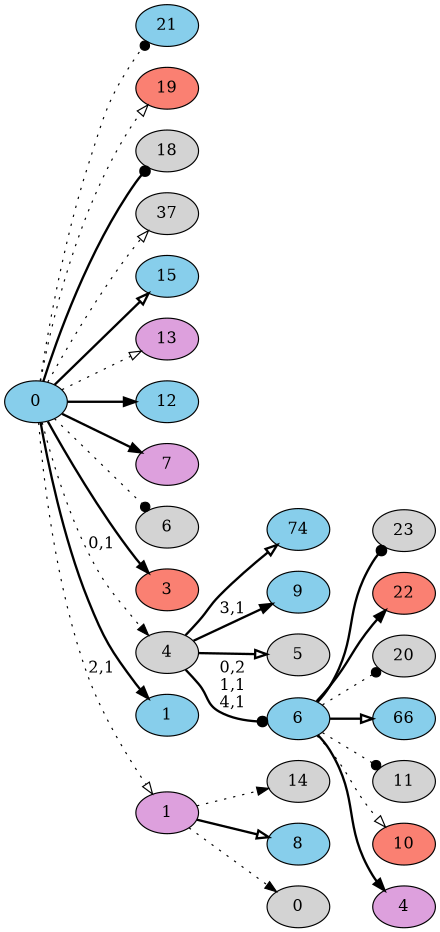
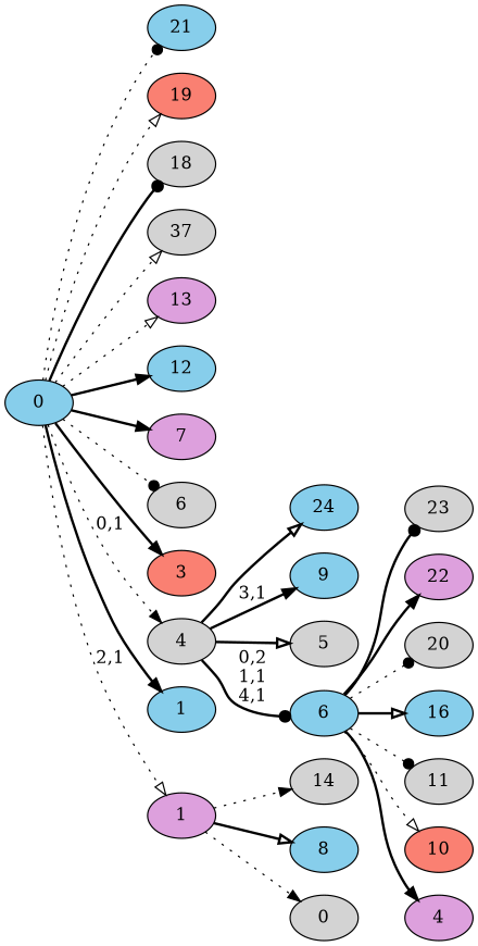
  digraph {
    rankdir=LR
    node [fillcolor=skyblue style=filled]
    edge [arrowhead=normal style=bold]
-   n1 [label=74]
+   n1 [label=24]
    n2 [fillcolor=lightgrey label=23]
-   n3 [fillcolor=salmon label=22]
+   n3 [fillcolor=plum label=22]
    n4 [label=21]
    n5 [fillcolor=lightgrey label=20]
    n6 [fillcolor=salmon label=19]
    n7 [fillcolor=lightgrey label=18]
    n8 [fillcolor=lightgrey label=37]
-   n9 [label=66]
-   n10 [label=15]
+   n9 [label=16]
    n11 [fillcolor=lightgrey label=14]
    n12 [fillcolor=plum label=13]
    n13 [label=12]
    n14 [fillcolor=lightgrey label=11]
    n15 [fillcolor=salmon label=10]
    n16 [label=9]
    n17 [label=8]
    n18 [fillcolor=plum label=7]
    n19 [fillcolor=lightgrey label=6]
    n20 [fillcolor=lightgrey label=5]
    n21 [fillcolor=plum label=4]
    n22 [fillcolor=salmon label=3]
    6
    4 [fillcolor=lightgrey]
    n25 [label=1]
    n26 [fillcolor=lightgrey label=0]
    1 [fillcolor=plum]
    0
    6 -> n2 [arrowhead=dot]
    6 -> n3
    6 -> n5 [arrowhead=dot style=dotted]
    6 -> n9 [arrowhead=onormal]
    6 -> n14 [arrowhead=dot style=dotted]
    6 -> n15 [arrowhead=onormal style=dotted]
    6 -> n21
    4 -> n1 [arrowhead=onormal]
    4 -> n16 [label="3,1"]
    4 -> n20 [arrowhead=onormal]
    4 -> 6 [arrowhead=dot label="0,2\n1,1\n4,1"]
    1 -> n11 [style=dotted]
    1 -> n17 [arrowhead=onormal]
    1 -> n26 [style=dotted]
    0 -> n4 [arrowhead=dot style=dotted]
    0 -> n6 [arrowhead=onormal style=dotted]
    0 -> n7 [arrowhead=dot]
    0 -> n8 [arrowhead=onormal style=dotted]
-   0 -> n10 [arrowhead=onormal]
    0 -> n12 [arrowhead=onormal style=dotted]
    0 -> n13
    0 -> n18
    0 -> n19 [arrowhead=dot style=dotted]
    0 -> n22
    0 -> 4 [label="0,1" style=dotted]
    0 -> n25
    0 -> 1 [arrowhead=onormal label="2,1" style=dotted]
  }
